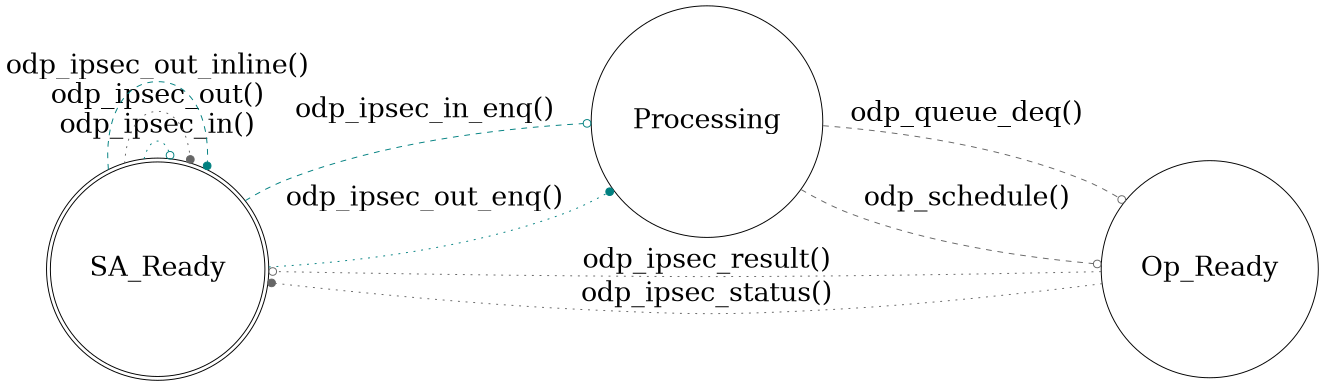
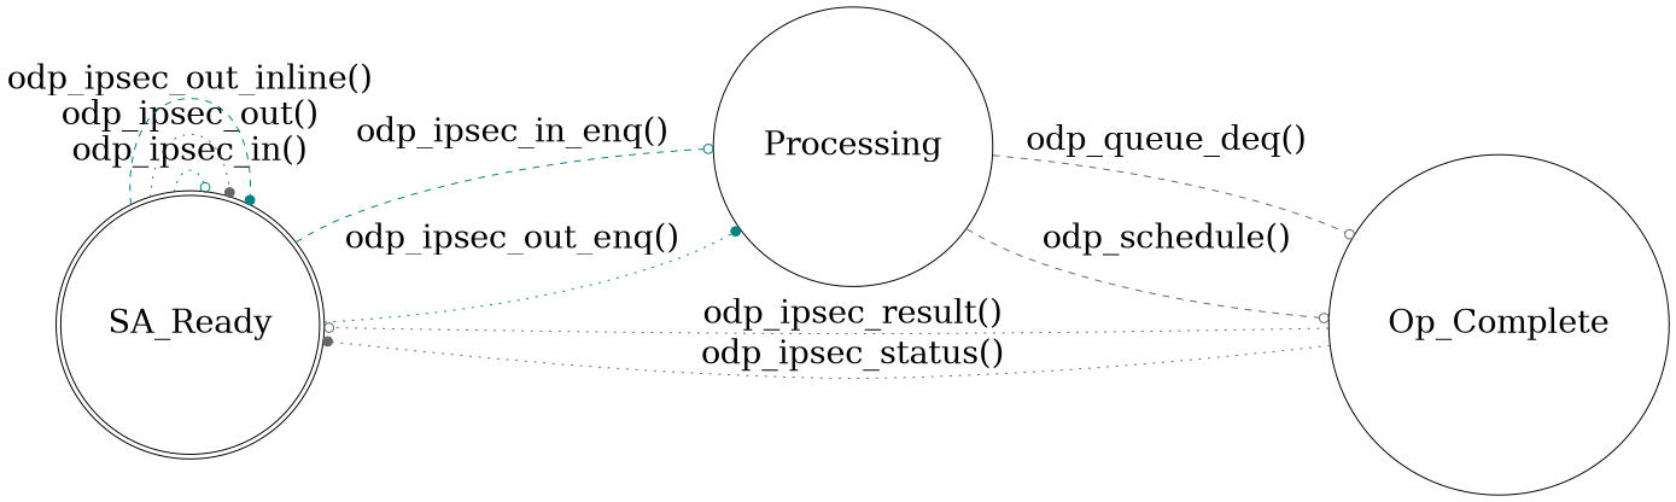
  digraph {
    rankdir=LR
    node [fontsize=28 shape=circle]
    edge [fontsize=28 color=gray40 style=dotted arrowhead=odot]
    SA_Ready [shape=doublecircle]
    Processing
-   Op_Complete [label=Op_Ready]
+   Op_Complete
    SA_Ready -> SA_Ready [label="odp_ipsec_in()" color=teal]
    SA_Ready -> SA_Ready [label="odp_ipsec_out()" arrowhead=dot]
    SA_Ready -> SA_Ready [label="odp_ipsec_out_inline()" color=teal style=dashed arrowhead=dot]
    SA_Ready -> Processing [label="odp_ipsec_in_enq()" color=teal style=dashed]
    SA_Ready -> Processing [label="odp_ipsec_out_enq()" color=teal arrowhead=dot]
    Processing -> Op_Complete [label="odp_queue_deq()" style=dashed]
    Processing -> Op_Complete [label="odp_schedule()" style=dashed]
    Op_Complete -> SA_Ready [label="odp_ipsec_result()"]
    Op_Complete -> SA_Ready [label="odp_ipsec_status()" arrowhead=dot]
  }
